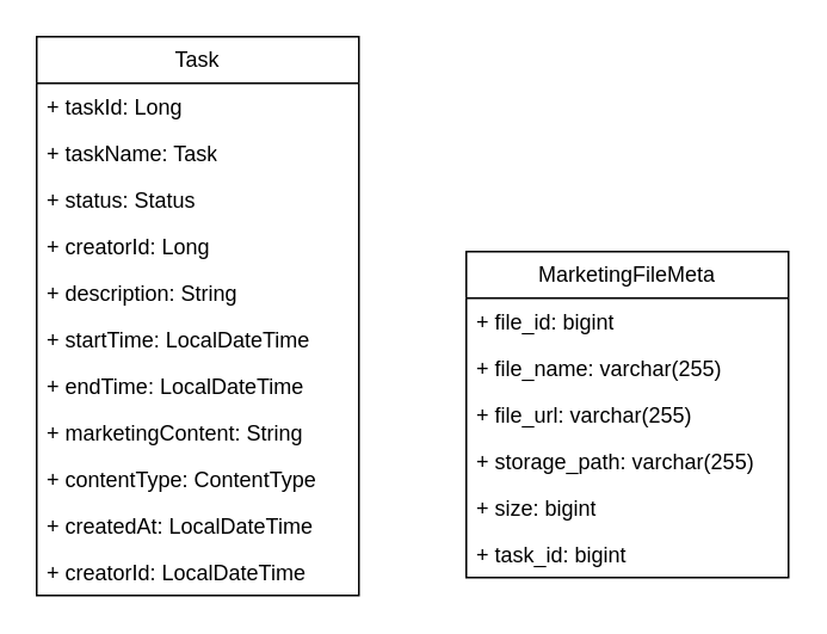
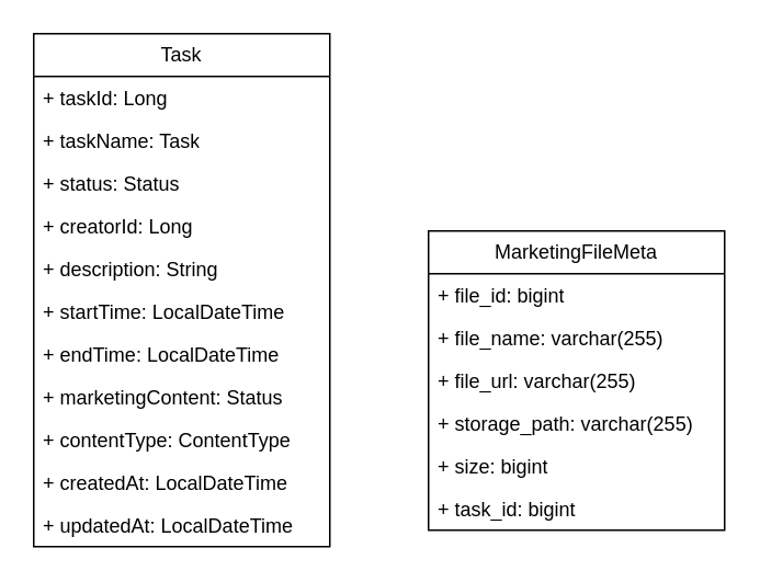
  <mxCell id="0" />
  <mxCell id="1" parent="0" />
  <mxCell id="2" value="Task" style="swimlane;fontStyle=0;childLayout=stackLayout;horizontal=1;startSize=26;fillColor=none;horizontalStack=0;resizeParent=1;resizeParentMax=0;resizeLast=0;collapsible=1;marginBottom=0;whiteSpace=wrap;html=1;" vertex="1" parent="1"><mxGeometry x="20" y="20" width="180" height="312" as="geometry"><mxRectangle x="180" y="120" width="70" height="30" as="alternateBounds" /></mxGeometry></mxCell>
  <mxCell id="3" value="+ taskId: Long" style="text;strokeColor=none;fillColor=none;align=left;verticalAlign=top;spacingLeft=4;spacingRight=4;overflow=hidden;rotatable=0;points=[[0,0.5],[1,0.5]];portConstraint=eastwest;whiteSpace=wrap;html=1;" vertex="1" parent="2"><mxGeometry y="26" width="180" height="26" as="geometry" /></mxCell>
  <mxCell id="4" value="+ taskName: Task" style="text;strokeColor=none;fillColor=none;align=left;verticalAlign=top;spacingLeft=4;spacingRight=4;overflow=hidden;rotatable=0;points=[[0,0.5],[1,0.5]];portConstraint=eastwest;whiteSpace=wrap;html=1;" vertex="1" parent="2"><mxGeometry y="52" width="180" height="26" as="geometry" /></mxCell>
  <mxCell id="5" value="+ status: Status" style="text;strokeColor=none;fillColor=none;align=left;verticalAlign=top;spacingLeft=4;spacingRight=4;overflow=hidden;rotatable=0;points=[[0,0.5],[1,0.5]];portConstraint=eastwest;whiteSpace=wrap;html=1;" vertex="1" parent="2"><mxGeometry y="78" width="180" height="26" as="geometry" /></mxCell>
  <mxCell id="6" value="+ creatorId: Long" style="text;strokeColor=none;fillColor=none;align=left;verticalAlign=top;spacingLeft=4;spacingRight=4;overflow=hidden;rotatable=0;points=[[0,0.5],[1,0.5]];portConstraint=eastwest;whiteSpace=wrap;html=1;" vertex="1" parent="2"><mxGeometry y="104" width="180" height="26" as="geometry" /></mxCell>
  <mxCell id="7" value="+ description: String" style="text;strokeColor=none;fillColor=none;align=left;verticalAlign=top;spacingLeft=4;spacingRight=4;overflow=hidden;rotatable=0;points=[[0,0.5],[1,0.5]];portConstraint=eastwest;whiteSpace=wrap;html=1;" vertex="1" parent="2"><mxGeometry y="130" width="180" height="26" as="geometry" /></mxCell>
  <mxCell id="8" value="+ startTime: LocalDateTime" style="text;strokeColor=none;fillColor=none;align=left;verticalAlign=top;spacingLeft=4;spacingRight=4;overflow=hidden;rotatable=0;points=[[0,0.5],[1,0.5]];portConstraint=eastwest;whiteSpace=wrap;html=1;" vertex="1" parent="2"><mxGeometry y="156" width="180" height="26" as="geometry" /></mxCell>
  <mxCell id="9" value="+ endTime: LocalDateTime" style="text;strokeColor=none;fillColor=none;align=left;verticalAlign=top;spacingLeft=4;spacingRight=4;overflow=hidden;rotatable=0;points=[[0,0.5],[1,0.5]];portConstraint=eastwest;whiteSpace=wrap;html=1;" vertex="1" parent="2"><mxGeometry y="182" width="180" height="26" as="geometry" /></mxCell>
- <mxCell id="10" value="+ marketingContent: String" style="text;strokeColor=none;fillColor=none;align=left;verticalAlign=top;spacingLeft=4;spacingRight=4;overflow=hidden;rotatable=0;points=[[0,0.5],[1,0.5]];portConstraint=eastwest;whiteSpace=wrap;html=1;" vertex="1" parent="2"><mxGeometry y="208" width="180" height="26" as="geometry" /></mxCell>
+ <mxCell id="10" value="+ marketingContent: Status" style="text;strokeColor=none;fillColor=none;align=left;verticalAlign=top;spacingLeft=4;spacingRight=4;overflow=hidden;rotatable=0;points=[[0,0.5],[1,0.5]];portConstraint=eastwest;whiteSpace=wrap;html=1;" vertex="1" parent="2"><mxGeometry y="208" width="180" height="26" as="geometry" /></mxCell>
  <mxCell id="11" value="+ contentType: ContentType" style="text;strokeColor=none;fillColor=none;align=left;verticalAlign=top;spacingLeft=4;spacingRight=4;overflow=hidden;rotatable=0;points=[[0,0.5],[1,0.5]];portConstraint=eastwest;whiteSpace=wrap;html=1;" vertex="1" parent="2"><mxGeometry y="234" width="180" height="26" as="geometry" /></mxCell>
  <mxCell id="12" value="+ createdAt: LocalDateTime" style="text;strokeColor=none;fillColor=none;align=left;verticalAlign=top;spacingLeft=4;spacingRight=4;overflow=hidden;rotatable=0;points=[[0,0.5],[1,0.5]];portConstraint=eastwest;whiteSpace=wrap;html=1;" vertex="1" parent="2"><mxGeometry y="260" width="180" height="26" as="geometry" /></mxCell>
- <mxCell id="13" value="+ creatorId: LocalDateTime" style="text;strokeColor=none;fillColor=none;align=left;verticalAlign=top;spacingLeft=4;spacingRight=4;overflow=hidden;rotatable=0;points=[[0,0.5],[1,0.5]];portConstraint=eastwest;whiteSpace=wrap;html=1;" vertex="1" parent="2"><mxGeometry y="286" width="180" height="26" as="geometry" /></mxCell>
+ <mxCell id="13" value="+ updatedAt: LocalDateTime" style="text;strokeColor=none;fillColor=none;align=left;verticalAlign=top;spacingLeft=4;spacingRight=4;overflow=hidden;rotatable=0;points=[[0,0.5],[1,0.5]];portConstraint=eastwest;whiteSpace=wrap;html=1;" vertex="1" parent="2"><mxGeometry y="286" width="180" height="26" as="geometry" /></mxCell>
  <mxCell id="14" value="MarketingFileMeta" style="swimlane;fontStyle=0;childLayout=stackLayout;horizontal=1;startSize=26;fillColor=none;horizontalStack=0;resizeParent=1;resizeParentMax=0;resizeLast=0;collapsible=1;marginBottom=0;whiteSpace=wrap;html=1;" vertex="1" parent="1"><mxGeometry x="260" y="140" width="180" height="182" as="geometry" /></mxCell>
  <mxCell id="15" value="+ file_id: bigint" style="text;strokeColor=none;fillColor=none;align=left;verticalAlign=top;spacingLeft=4;spacingRight=4;overflow=hidden;rotatable=0;points=[[0,0.5],[1,0.5]];portConstraint=eastwest;whiteSpace=wrap;html=1;" vertex="1" parent="14"><mxGeometry y="26" width="180" height="26" as="geometry" /></mxCell>
  <mxCell id="16" value="+ file_name: varchar(255)" style="text;strokeColor=none;fillColor=none;align=left;verticalAlign=top;spacingLeft=4;spacingRight=4;overflow=hidden;rotatable=0;points=[[0,0.5],[1,0.5]];portConstraint=eastwest;whiteSpace=wrap;html=1;" vertex="1" parent="14"><mxGeometry y="52" width="180" height="26" as="geometry" /></mxCell>
  <mxCell id="17" value="+ file_url: varchar(255)" style="text;strokeColor=none;fillColor=none;align=left;verticalAlign=top;spacingLeft=4;spacingRight=4;overflow=hidden;rotatable=0;points=[[0,0.5],[1,0.5]];portConstraint=eastwest;whiteSpace=wrap;html=1;" vertex="1" parent="14"><mxGeometry y="78" width="180" height="26" as="geometry" /></mxCell>
  <mxCell id="18" value="+ storage_path: varchar(255)" style="text;strokeColor=none;fillColor=none;align=left;verticalAlign=top;spacingLeft=4;spacingRight=4;overflow=hidden;rotatable=0;points=[[0,0.5],[1,0.5]];portConstraint=eastwest;whiteSpace=wrap;html=1;" vertex="1" parent="14"><mxGeometry y="104" width="180" height="26" as="geometry" /></mxCell>
  <mxCell id="19" value="+ size: bigint" style="text;strokeColor=none;fillColor=none;align=left;verticalAlign=top;spacingLeft=4;spacingRight=4;overflow=hidden;rotatable=0;points=[[0,0.5],[1,0.5]];portConstraint=eastwest;whiteSpace=wrap;html=1;" vertex="1" parent="14"><mxGeometry y="130" width="180" height="26" as="geometry" /></mxCell>
  <mxCell id="20" value="+ task_id: bigint" style="text;strokeColor=none;fillColor=none;align=left;verticalAlign=top;spacingLeft=4;spacingRight=4;overflow=hidden;rotatable=0;points=[[0,0.5],[1,0.5]];portConstraint=eastwest;whiteSpace=wrap;html=1;" vertex="1" parent="14"><mxGeometry y="156" width="180" height="26" as="geometry" /></mxCell>
